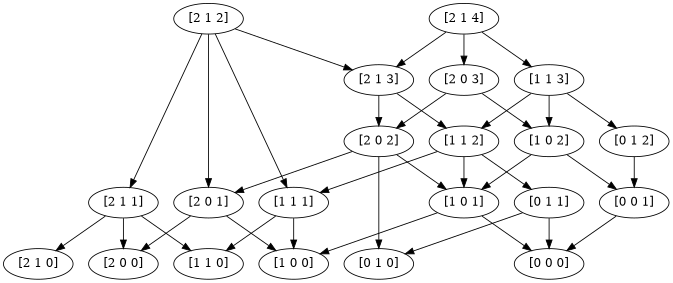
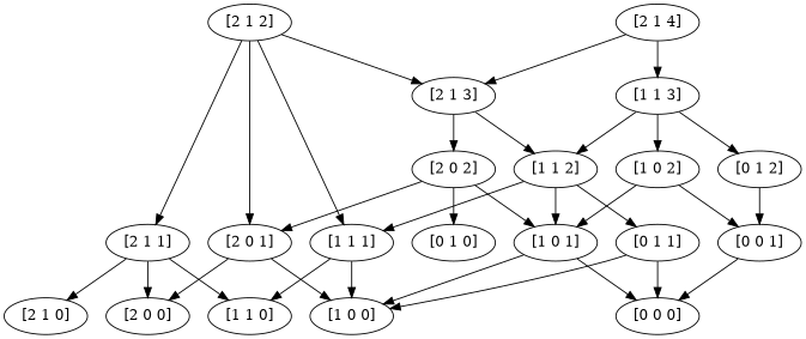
  digraph {
    node [capacity="[2 1]" time=0 value=0.0]
    edge [goal="[1 0 0]" not_best_politic=True revenue=0 time=1 weight=0 weight_goal=0.0]
    n1 [label="[2 1 0]"]
    n2 [label="[2 1 1]" time=1 value=70.0]
    n3 [capacity="[2 0]" label="[2 0 0]"]
    n4 [capacity="[1 1]" label="[1 1 0]"]
    n5 [label="[2 1 2]" time=2 value=138.0]
    n6 [capacity="[2 0]" label="[2 0 1]" time=1 value=50.0]
    n7 [capacity="[1 1]" label="[1 1 1]" time=1 value=70.0]
    n8 [label="[2 1 3]" time=3 value=191.688]
    n9 [capacity="[1 0]" label="[1 0 0]"]
    n10 [capacity="[0 1]" label="[0 1 0]"]
    n11 [capacity="[2 0]" label="[2 0 2]" time=2 value=100.0]
    n12 [capacity="[1 1]" label="[1 1 2]" time=2 value=113.0]
    n13 [capacity="[1 0]" label="[1 0 1]" time=1 value=50.0]
    n14 [capacity="[0 1]" label="[0 1 1]" time=1 value=20.0]
    n15 [capacity="[0 0]" label="[0 0 0]"]
    n16 [label="[2 1 4]" time=4 value=231.25]
-   n17 [capacity="[2 0]" label="[2 0 3]" time=3 value=137.5]
    n18 [capacity="[1 1]" label="[1 1 3]" time=3 value=141.703]
    n19 [capacity="[1 0]" label="[1 0 2]" time=2 value=75.0]
    n20 [capacity="[0 1]" label="[0 1 2]" time=2 value=38.0]
    n21 [capacity="[0 0]" label="[0 0 1]" time=1]
    n2 -> n1 [goal="[2 1 0]"]
    n2 -> n3 [goal="[2 0 0]" not_best_politic=False revenue=200 weight=200.0]
    n2 -> n4 [goal="[1 1 0]" revenue=100 weight=100.0]
    n5 -> n2 [goal="[2 1 1]" time=2 weight_goal=70.0]
    n5 -> n6 [goal="[2 0 1]" not_best_politic=False revenue=200 time=2 weight=180.0 weight_goal=50.0]
    n5 -> n7 [goal="[1 1 1]" revenue=100 time=2 weight=100.0 weight_goal=70.0]
    n5 -> n8 [goal="[2 1 2]" time=3 weight_goal=138.0]
    n6 -> n3 [goal="[2 0 0]"]
    n6 -> n9 [not_best_politic=False revenue=100 weight=100.0]
    n7 -> n4 [goal="[1 1 0]"]
    n7 -> n9 [not_best_politic=False revenue=200 weight=200.0]
    n8 -> n11 [goal="[2 0 2]" not_best_politic=False revenue=200 time=3 weight=162.0 weight_goal=100.0]
    n8 -> n12 [goal="[1 1 2]" revenue=100 time=3 weight=75.0 weight_goal=113.0]
    n11 -> n6 [goal="[2 0 1]" not_best_politic=False time=2 weight_goal=50.0]
    n11 -> n10 [goal="[0 1 0]" revenue=100 weight=100.0]
    n11 -> n13 [goal="[1 0 1]" revenue=100 time=2 weight=100.0 weight_goal=50.0]
    n12 -> n7 [goal="[1 1 1]" time=2 weight_goal=70.0]
    n12 -> n13 [goal="[1 0 1]" not_best_politic=False revenue=200 time=2 weight=180.0 weight_goal=50.0]
    n12 -> n14 [goal="[0 1 1]" revenue=100 time=2 weight=50.0 weight_goal=20.0]
    n13 -> n9
    n13 -> n15 [goal="[0 0 0]" not_best_politic=False revenue=100 weight=100.0]
-   n14 -> n10 [goal="[0 1 0]"]
+   n14 -> n9 [goal="[0 1 0]"]
    n14 -> n15 [goal="[0 0 0]" not_best_politic=False revenue=200 weight=200.0]
    n16 -> n8 [goal="[2 1 3]" time=4 weight_goal=191.688]
-   n16 -> n17 [goal="[2 0 3]" not_best_politic=False revenue=200 time=4 weight=145.812 weight_goal=137.5]
    n16 -> n18 [goal="[1 1 3]" revenue=100 time=4 weight=50.0156 weight_goal=141.703]
-   n17 -> n11 [goal="[2 0 2]" not_best_politic=False time=3 weight_goal=100.0]
-   n17 -> n19 [goal="[1 0 2]" revenue=100 time=3 weight=75.0 weight_goal=75.0]
    n18 -> n12 [goal="[1 1 2]" time=3 weight_goal=113.0]
    n18 -> n19 [goal="[1 0 2]" not_best_politic=False revenue=200 time=3 weight=162.0 weight_goal=75.0]
    n18 -> n20 [goal="[0 1 2]" revenue=100 time=3 weight=25.0 weight_goal=38.0]
    n19 -> n13 [goal="[1 0 1]" not_best_politic=False time=2 weight_goal=50.0]
    n19 -> n21 [goal="[0 0 1]" revenue=100 time=2 weight=50.0]
    n20 -> n21 [goal="[0 0 1]" not_best_politic=False revenue=200 time=2 weight=180.0]
    n21 -> n15 [goal="[0 0 0]" not_best_politic=False]
  }
